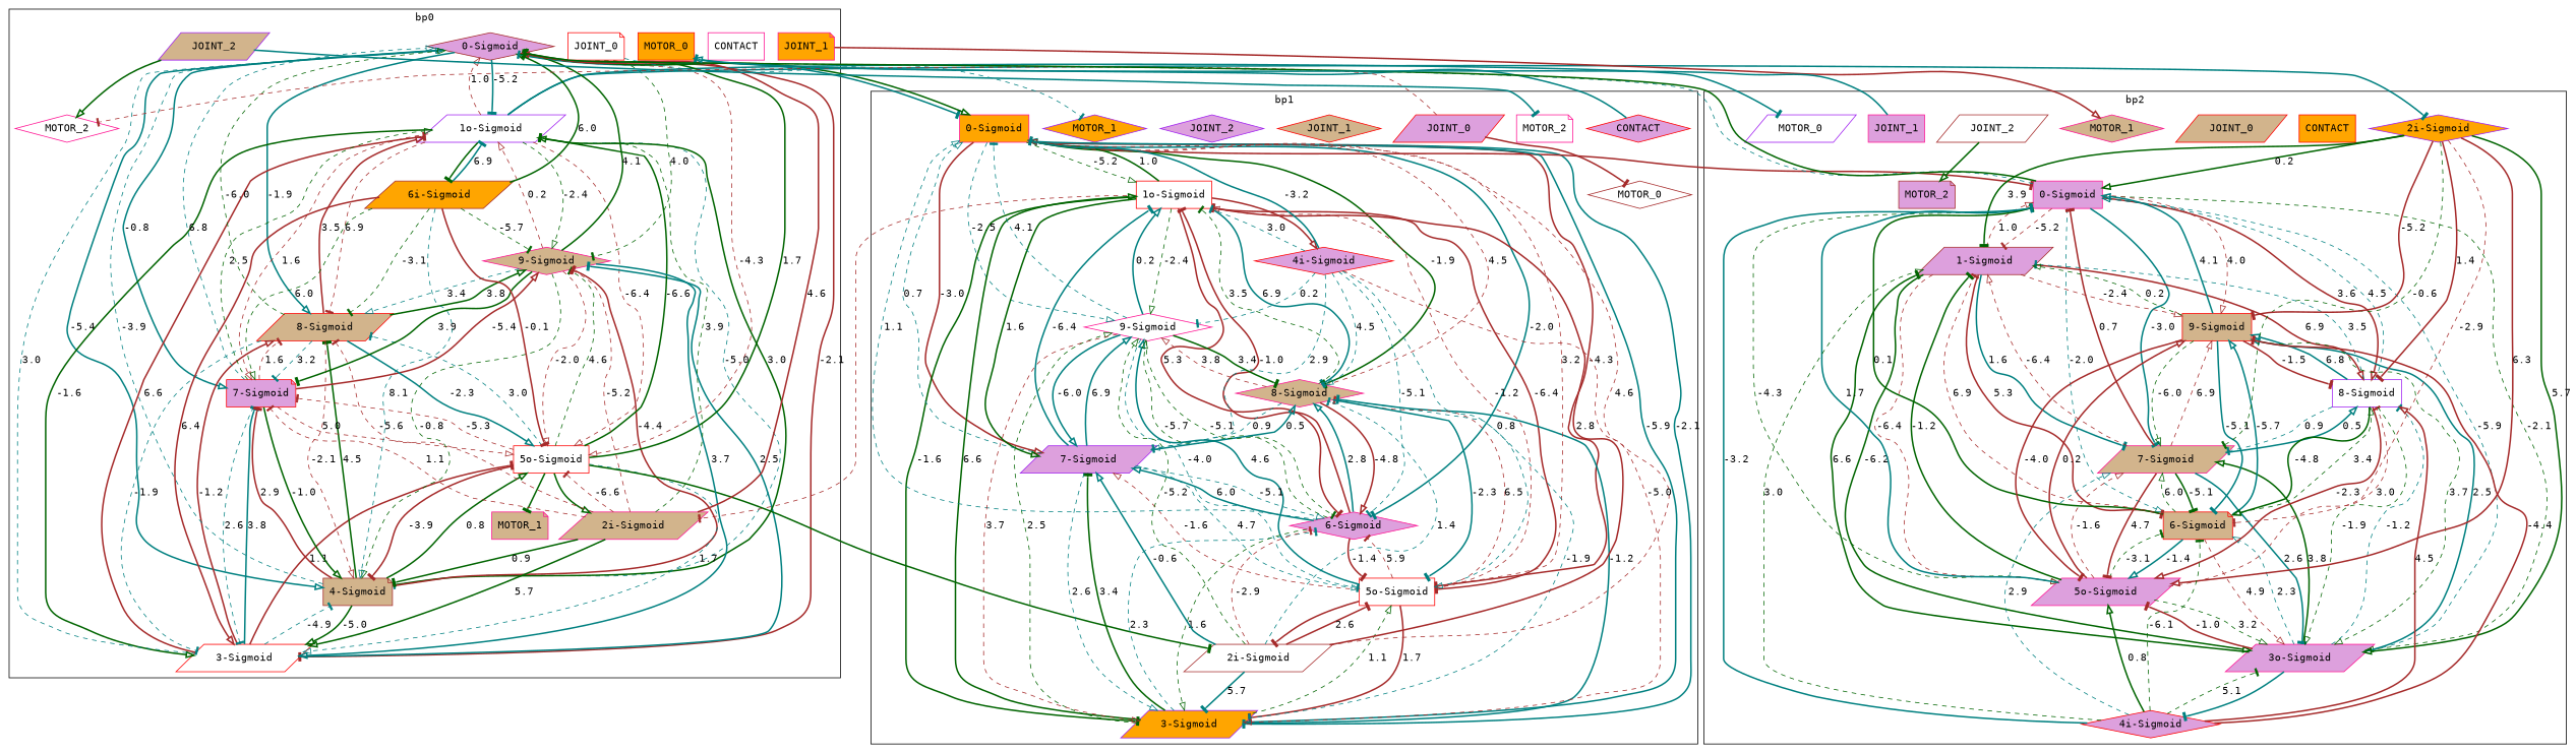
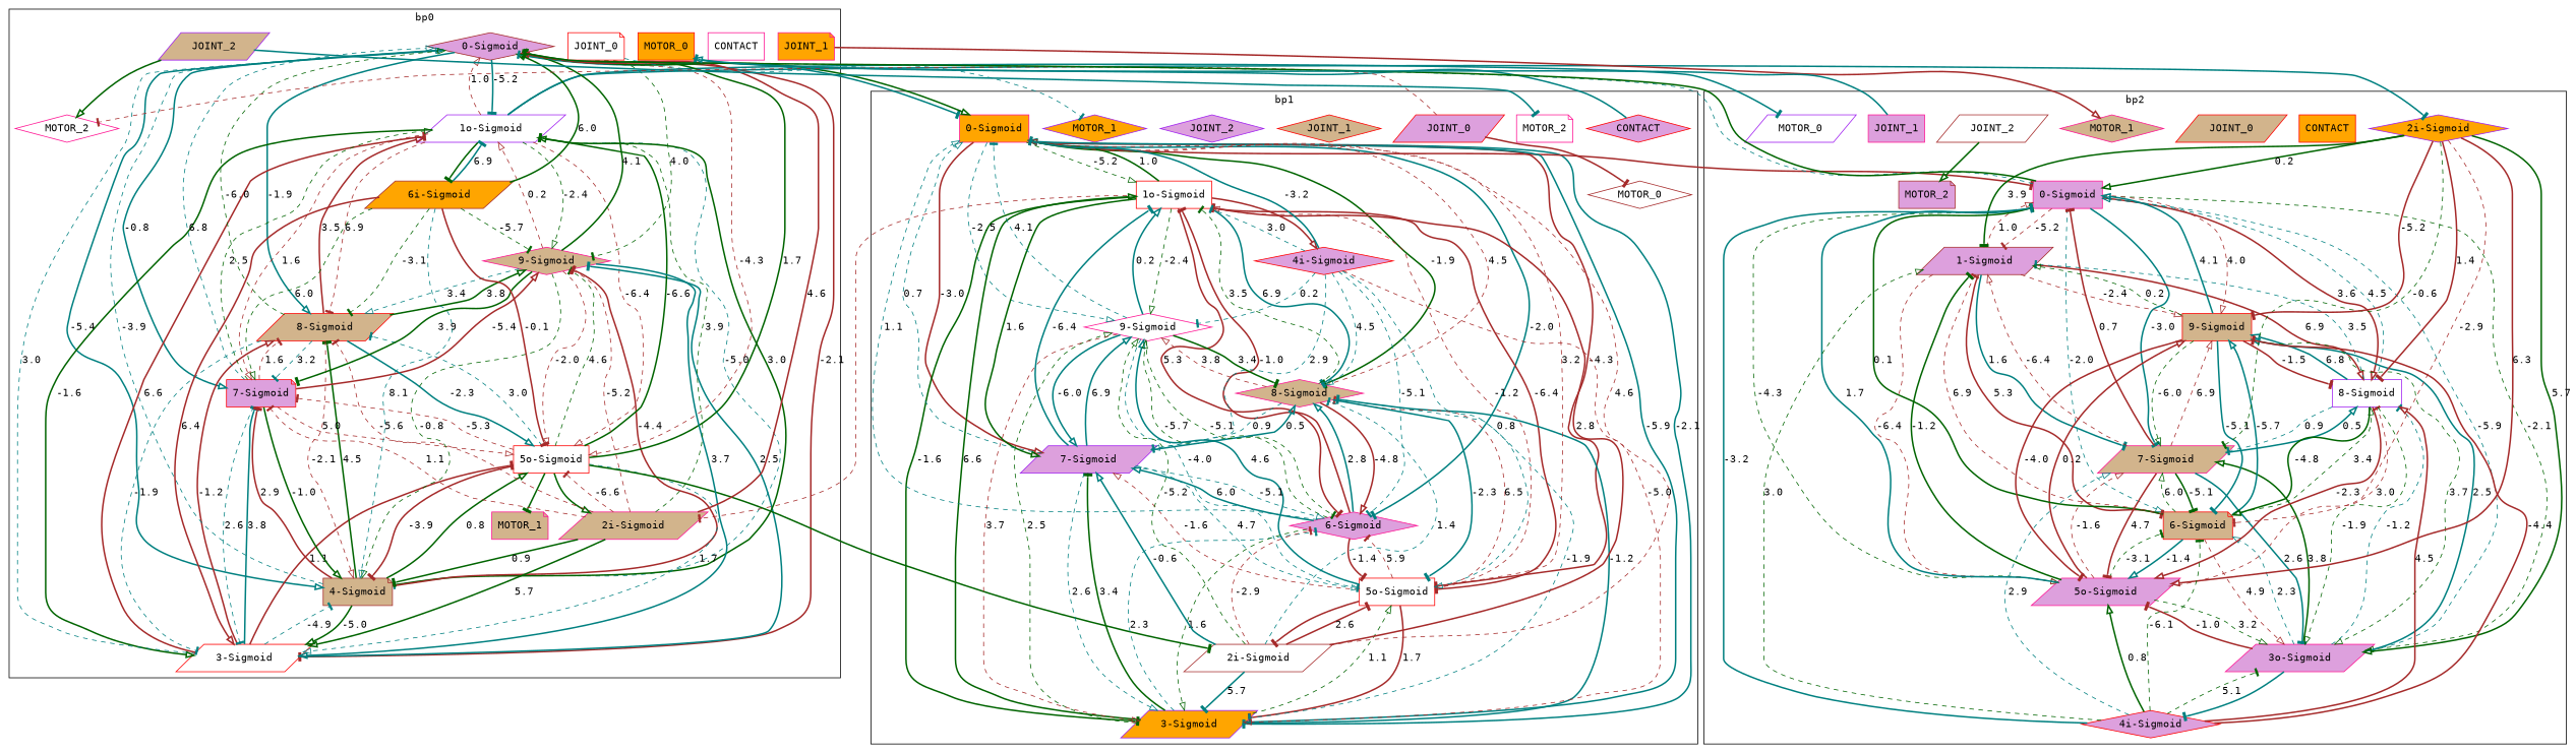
  digraph {
    compound=true
    fontname="DejaVu Sans Mono"
    node [color=red fillcolor=plum fontname="DejaVu Sans Mono" shape=parallelogram style=filled]
    edge [arrowhead=onormal color=teal fontname="DejaVu Sans Mono" style=bold]
    n1 [color=brown label="0-Sigmoid" shape=diamond]
    n2 [color=purple fillcolor=white label="1o-Sigmoid"]
    n3 [fillcolor=white label="3-Sigmoid"]
    n4 [color=brown fillcolor=tan label="4-Sigmoid" shape=note]
    n5 [fillcolor=white label="5o-Sigmoid" shape=box]
    n6 [label="7-Sigmoid" shape=note]
    n7 [fillcolor=tan label="8-Sigmoid"]
    n8 [color=deeppink fillcolor=tan label="9-Sigmoid" shape=diamond]
    n9 [color=deeppink fillcolor=tan label="2i-Sigmoid"]
    n10 [color=brown fillcolor=orange label="6i-Sigmoid"]
    n11 [color=deeppink fillcolor=white label=CONTACT shape=box]
    n12 [fillcolor=white label=JOINT_0 shape=note]
    n13 [color=deeppink fillcolor=orange label=JOINT_1 shape=note]
    n14 [color=purple fillcolor=tan label=JOINT_2]
    n15 [fillcolor=orange label=MOTOR_0 shape=box]
    n16 [color=deeppink fillcolor=tan label=MOTOR_1 shape=note]
    n17 [color=deeppink fillcolor=white label=MOTOR_2 shape=diamond]
    n18 [color=deeppink fillcolor=orange label="0-Sigmoid" shape=box]
    n19 [fillcolor=white label="1o-Sigmoid" shape=box]
    n20 [color=purple fillcolor=orange label="3-Sigmoid"]
    n21 [fillcolor=white label="5o-Sigmoid" shape=box]
    n22 [color=deeppink label="6-Sigmoid" shape=diamond]
    n23 [color=purple label="7-Sigmoid"]
    n24 [color=deeppink fillcolor=tan label="8-Sigmoid" shape=diamond]
    n25 [color=deeppink fillcolor=white label="9-Sigmoid" shape=diamond]
    n26 [color=brown fillcolor=white label="2i-Sigmoid"]
    n27 [label="4i-Sigmoid" shape=diamond]
    n28 [label=CONTACT shape=diamond]
    n29 [label=JOINT_0]
    n30 [fillcolor=tan label=JOINT_1 shape=diamond]
    n31 [color=purple label=JOINT_2 shape=diamond]
    n32 [color=brown fillcolor=white label=MOTOR_0 shape=diamond]
    n33 [color=purple fillcolor=orange label=MOTOR_1 shape=diamond]
    n34 [color=deeppink fillcolor=white label=MOTOR_2 shape=note]
    n35 [color=deeppink label="0-Sigmoid" shape=box]
    n36 [color=brown label="1-Sigmoid"]
    n37 [color=deeppink label="3o-Sigmoid"]
    n38 [color=deeppink label="5o-Sigmoid"]
    n39 [fillcolor=tan label="6-Sigmoid" shape=note]
    n40 [color=deeppink fillcolor=tan label="7-Sigmoid"]
    n41 [color=purple fillcolor=white label="8-Sigmoid" shape=box]
    n42 [fillcolor=tan label="9-Sigmoid" shape=box]
    n43 [color=purple fillcolor=orange label="2i-Sigmoid" shape=diamond]
    n44 [label="4i-Sigmoid" shape=diamond]
    n45 [fillcolor=orange label=CONTACT shape=box]
    n46 [fillcolor=tan label=JOINT_0]
    n47 [color=deeppink label=JOINT_1 shape=box]
    n48 [color=brown fillcolor=white label=JOINT_2]
    n49 [color=purple fillcolor=white label=MOTOR_0]
    n50 [color=deeppink fillcolor=tan label=MOTOR_1 shape=diamond]
    n51 [color=brown label=MOTOR_2 shape=note]
    subgraph cluster_1 {
      label=bp0
      n1
      n2
      n3
      n4
      n5
      n6
      n7
      n8
      n9
      n10
      n11
      n12
      n13
      n14
      n15
      n16
      n17
    }
    subgraph cluster_2 {
      label=bp1
      n18
      n19
      n20
      n21
      n22
      n23
      n24
      n25
      n26
      n27
      n28
      n29
      n30
      n31
      n32
      n33
      n34
    }
    subgraph cluster_3 {
      label=bp2
      n35
      n36
      n37
      n38
      n39
      n40
      n41
      n42
      n43
      n44
      n45
      n46
      n47
      n48
      n49
      n50
      n51
    }
    n1 -> n2 [arrowhead=tee label=-5.2]
    n1 -> n3 [arrowhead=tee color=brown label=-2.1]
    n1 -> n4 [label=-5.4]
    n1 -> n5 [color=brown label=-4.3 style=dashed]
    n1 -> n6 [label=-0.8]
    n1 -> n7 [label=-1.9]
    n1 -> n8 [arrowhead=tee color=darkgreen label=4.0 style=dashed]
    n1 -> n18 [arrowhead=tee]
    n1 -> n18 [color=darkgreen]
    n2 -> n1 [color=brown label=1.0 style=dashed]
    n2 -> n3 [color=darkgreen label=-1.6]
    n2 -> n4 [arrowhead=tee label=-5.0 style=dashed]
    n2 -> n5 [color=brown label=-6.4 style=dashed]
    n2 -> n6 [color=brown label=1.6 style=dashed]
    n2 -> n7 [arrowhead=tee color=brown label=6.9 style=dashed]
    n2 -> n8 [color=darkgreen label=-2.4 style=dashed]
    n2 -> n10 [arrowhead=tee color=darkgreen]
    n2 -> n43 [arrowhead=tee]
    n2 -> n49 [arrowhead=tee]
    n3 -> n1 [label=3.0 style=dashed]
    n3 -> n2 [arrowhead=tee color=brown label=6.6]
    n3 -> n4 [arrowhead=tee label=-4.9 style=dashed]
    n3 -> n5 [arrowhead=tee color=brown label=1.1]
    n3 -> n6 [arrowhead=tee label=3.8]
    n3 -> n7 [color=brown label=-1.2]
    n3 -> n8 [arrowhead=tee label=2.5]
    n4 -> n1 [label=-3.9 style=dashed]
    n4 -> n2 [color=darkgreen label=3.0]
    n4 -> n3 [color=darkgreen label=-5.0]
    n4 -> n5 [color=darkgreen label=0.8]
    n4 -> n6 [arrowhead=tee color=brown label=2.9]
    n4 -> n7 [arrowhead=tee color=darkgreen label=4.5]
    n4 -> n8 [arrowhead=tee color=brown label=-4.4]
    n5 -> n1 [arrowhead=tee color=darkgreen label=1.7]
    n5 -> n2 [arrowhead=tee color=darkgreen label=-6.6]
    n5 -> n3 [label=1.7 style=dashed]
    n5 -> n4 [arrowhead=tee color=brown label=-3.9]
    n5 -> n6 [arrowhead=tee color=brown label=-5.3 style=dashed]
    n5 -> n7 [arrowhead=tee label=3.0 style=dashed]
    n5 -> n8 [arrowhead=tee color=darkgreen label=4.6 style=dashed]
    n5 -> n9 [color=darkgreen]
    n5 -> n16 [arrowhead=tee color=darkgreen]
    n5 -> n26 [arrowhead=tee color=darkgreen]
    n6 -> n1 [label=6.8 style=dashed]
    n6 -> n2 [color=darkgreen label=2.5 style=dashed]
    n6 -> n3 [arrowhead=tee label=2.6 style=dashed]
    n6 -> n4 [color=darkgreen label=-1.0]
    n6 -> n5 [color=brown label=5.0 style=dashed]
    n6 -> n7 [arrowhead=tee color=brown label=1.6 style=dashed]
    n6 -> n8 [color=brown label=-5.4]
    n7 -> n1 [color=darkgreen label=-6.0 style=dashed]
    n7 -> n2 [color=brown label=3.5]
    n7 -> n3 [arrowhead=tee label=-1.9 style=dashed]
    n7 -> n4 [color=brown label=-2.1 style=dashed]
    n7 -> n5 [label=-2.3]
    n7 -> n6 [arrowhead=tee label=3.2 style=dashed]
    n7 -> n8 [color=darkgreen label=3.8]
    n8 -> n1 [arrowhead=tee color=darkgreen label=4.1]
    n8 -> n2 [color=brown label=0.2 style=dashed]
    n8 -> n3 [label=3.7]
    n8 -> n4 [color=darkgreen label=-0.8 style=dashed]
    n8 -> n5 [color=brown label=-2.0 style=dashed]
    n8 -> n6 [arrowhead=tee color=darkgreen label=3.9]
    n8 -> n7 [label=3.4 style=dashed]
    n9 -> n1 [color=brown label=4.6]
    n9 -> n2 [arrowhead=tee color=darkgreen label=3.9 style=dashed]
    n9 -> n3 [color=darkgreen label=5.7]
    n9 -> n4 [arrowhead=tee color=darkgreen label=0.9]
    n9 -> n5 [arrowhead=tee color=brown label=-6.6 style=dashed]
    n9 -> n6 [arrowhead=tee color=brown label=1.1 style=dashed]
    n9 -> n7 [arrowhead=tee color=brown label=-5.6 style=dashed]
    n9 -> n8 [arrowhead=tee color=brown label=-5.2 style=dashed]
    n10 -> n1 [color=darkgreen label=6.0]
    n10 -> n2 [arrowhead=tee label=6.9]
    n10 -> n3 [color=brown label=6.4]
    n10 -> n4 [label=8.1 style=dashed]
    n10 -> n5 [arrowhead=tee color=brown label=-0.1]
    n10 -> n6 [color=darkgreen label=6.0 style=dashed]
    n10 -> n7 [arrowhead=tee color=darkgreen label=-3.1 style=dashed]
    n10 -> n8 [arrowhead=tee color=darkgreen label=-5.7 style=dashed]
    n12 -> n33 [arrowhead=tee style=dashed]
    n13 -> n50 [color=brown]
    n14 -> n17 [color=darkgreen]
    n14 -> n34 [arrowhead=tee]
    n18 -> n19 [color=darkgreen label=-5.2 style=dashed]
    n18 -> n20 [arrowhead=tee label=-2.1]
    n18 -> n21 [arrowhead=tee color=brown label=-4.3]
    n18 -> n22 [arrowhead=tee label=-2.0]
    n18 -> n23 [color=brown label=-3.0]
    n18 -> n24 [arrowhead=tee color=darkgreen label=-1.9]
    n18 -> n25 [label=-2.5 style=dashed]
    n18 -> n35 [arrowhead=tee color=brown]
    n19 -> n9 [arrowhead=tee color=brown style=dashed]
    n19 -> n18 [color=darkgreen label=1.0]
    n19 -> n20 [arrowhead=tee color=darkgreen label=-1.6]
    n19 -> n21 [arrowhead=tee color=brown label=-6.4]
    n19 -> n22 [arrowhead=tee color=brown label=5.3]
    n19 -> n23 [color=darkgreen label=1.6]
    n19 -> n24 [arrowhead=tee label=6.9]
    n19 -> n25 [color=darkgreen label=-2.4 style=dashed]
    n19 -> n27 [color=brown]
    n20 -> n18 [label=-5.9]
    n20 -> n19 [color=darkgreen label=6.6]
    n20 -> n21 [color=darkgreen label=1.1 style=dashed]
    n20 -> n22 [arrowhead=tee label=2.3 style=dashed]
    n20 -> n23 [arrowhead=tee color=darkgreen label=3.4]
    n20 -> n24 [arrowhead=tee label=-1.2]
    n20 -> n25 [color=darkgreen label=2.5 style=dashed]
    n21 -> n18 [arrowhead=tee color=brown label=3.2 style=dashed]
    n21 -> n19 [color=brown label=-1.2 style=dashed]
    n21 -> n20 [arrowhead=tee color=brown label=1.7]
    n21 -> n22 [arrowhead=tee color=brown label=5.9 style=dashed]
    n21 -> n23 [color=brown label=-1.6 style=dashed]
    n21 -> n24 [arrowhead=tee color=brown label=6.5 style=dashed]
    n21 -> n25 [label=4.6]
    n21 -> n26 [arrowhead=tee color=brown]
    n22 -> n18 [label=1.1 style=dashed]
    n22 -> n19 [arrowhead=tee color=brown label=-1.0]
    n22 -> n20 [color=darkgreen label=1.6 style=dashed]
    n22 -> n21 [arrowhead=tee color=brown label=-1.4]
    n22 -> n23 [label=6.0]
    n22 -> n24 [label=2.8]
    n22 -> n25 [color=darkgreen label=-5.7 style=dashed]
    n23 -> n18 [label=0.7 style=dashed]
    n23 -> n19 [arrowhead=tee label=-6.4]
    n23 -> n20 [label=2.6 style=dashed]
    n23 -> n21 [label=4.7 style=dashed]
    n23 -> n22 [label=-5.1 style=dashed]
    n23 -> n24 [label=0.5]
    n23 -> n25 [label=6.9]
    n24 -> n18 [color=brown label=4.5 style=dashed]
    n24 -> n19 [arrowhead=tee color=darkgreen label=3.5 style=dashed]
    n24 -> n20 [arrowhead=tee label=-1.9 style=dashed]
    n24 -> n21 [arrowhead=tee label=-2.3]
    n24 -> n22 [color=brown label=-4.8]
    n24 -> n23 [label=0.9 style=dashed]
    n24 -> n25 [color=brown label=3.8 style=dashed]
    n25 -> n18 [arrowhead=tee label=4.1 style=dashed]
    n25 -> n19 [label=0.2]
    n25 -> n20 [color=brown label=3.7 style=dashed]
    n25 -> n21 [arrowhead=tee label=-4.0 style=dashed]
    n25 -> n22 [arrowhead=tee color=darkgreen label=-5.1 style=dashed]
    n25 -> n23 [label=-6.0]
    n25 -> n24 [arrowhead=tee color=darkgreen label=3.4]
    n26 -> n18 [arrowhead=tee color=brown label=4.6 style=dashed]
    n26 -> n19 [arrowhead=tee color=brown label=2.8]
    n26 -> n20 [arrowhead=tee label=5.7]
    n26 -> n21 [arrowhead=tee color=brown label=2.6]
    n26 -> n22 [arrowhead=tee color=brown label=-2.9 style=dashed]
    n26 -> n23 [label=-0.6]
    n26 -> n24 [arrowhead=tee label=1.4 style=dashed]
    n26 -> n25 [color=darkgreen label=-5.2 style=dashed]
    n27 -> n18 [arrowhead=tee label=-3.2]
    n27 -> n19 [arrowhead=tee label=3.0 style=dashed]
    n27 -> n20 [color=brown label=-5.0 style=dashed]
    n27 -> n21 [label=0.8 style=dashed]
    n27 -> n22 [arrowhead=tee label=-5.1 style=dashed]
    n27 -> n23 [arrowhead=tee label=2.9 style=dashed]
    n27 -> n24 [label=4.5 style=dashed]
    n27 -> n25 [arrowhead=tee label=0.2 style=dashed]
    n28 -> n15 [arrowhead=tee]
    n29 -> n17 [arrowhead=tee color=brown style=dashed]
    n29 -> n32 [arrowhead=tee color=brown]
    n35 -> n1 [arrowhead=tee style=dashed]
    n35 -> n1 [arrowhead=tee color=darkgreen]
    n35 -> n36 [arrowhead=tee color=brown label=-5.2 style=dashed]
    n35 -> n37 [color=darkgreen label=-2.1 style=dashed]
    n35 -> n38 [color=darkgreen label=-4.3 style=dashed]
    n35 -> n39 [label=-2.0 style=dashed]
    n35 -> n40 [arrowhead=tee label=-3.0]
    n35 -> n41 [color=brown label=3.6]
    n35 -> n42 [color=brown label=4.0 style=dashed]
    n36 -> n35 [color=brown label=1.0 style=dashed]
-   n36 -> n37 [color=darkgreen label=-6.2]
    n36 -> n38 [color=brown label=-6.4 style=dashed]
    n36 -> n39 [arrowhead=tee color=brown label=5.3]
    n36 -> n40 [arrowhead=tee label=1.6]
    n36 -> n41 [color=brown label=6.9]
    n36 -> n42 [color=brown label=-2.4 style=dashed]
    n37 -> n35 [label=-5.9 style=dashed]
-   n37 -> n36 [arrowhead=tee color=darkgreen label=6.6]
    n37 -> n38 [arrowhead=tee color=brown label=-1.0]
    n37 -> n39 [label=2.3 style=dashed]
    n37 -> n40 [color=darkgreen label=3.8]
    n37 -> n41 [arrowhead=tee label=-1.2 style=dashed]
    n37 -> n42 [label=2.5]
    n37 -> n44 [arrowhead=tee]
    n38 -> n35 [arrowhead=tee label=1.7]
    n38 -> n36 [arrowhead=tee color=darkgreen label=-1.2]
    n38 -> n37 [color=darkgreen label=3.2 style=dashed]
    n38 -> n39 [arrowhead=tee color=darkgreen label=-3.1 style=dashed]
    n38 -> n40 [color=brown label=-1.6 style=dashed]
    n38 -> n41 [arrowhead=tee color=brown label=3.0 style=dashed]
    n38 -> n42 [color=brown label=0.2]
    n39 -> n35 [arrowhead=tee color=darkgreen label=0.1]
    n39 -> n36 [arrowhead=tee color=brown label=6.9 style=dashed]
    n39 -> n37 [color=brown label=4.9 style=dashed]
    n39 -> n38 [label=-1.4]
    n39 -> n40 [color=darkgreen label=6.0 style=dashed]
    n39 -> n41 [color=darkgreen label=3.4 style=dashed]
    n39 -> n42 [label=-5.7]
    n40 -> n35 [arrowhead=tee color=brown label=0.7]
    n40 -> n36 [color=brown label=-6.4 style=dashed]
    n40 -> n37 [arrowhead=tee label=2.6]
    n40 -> n38 [arrowhead=tee color=brown label=4.7]
    n40 -> n39 [arrowhead=tee color=darkgreen label=-5.1]
    n40 -> n41 [label=0.5]
    n40 -> n42 [color=brown label=6.9 style=dashed]
    n41 -> n35 [label=4.5 style=dashed]
    n41 -> n36 [arrowhead=tee label=3.5 style=dashed]
    n41 -> n37 [color=darkgreen label=-1.9 style=dashed]
    n41 -> n38 [color=brown label=-2.3]
    n41 -> n39 [color=darkgreen label=-4.8]
    n41 -> n40 [arrowhead=tee label=0.9 style=dashed]
    n41 -> n42 [label=6.8]
    n42 -> n35 [label=4.1]
    n42 -> n36 [color=darkgreen label=0.2 style=dashed]
    n42 -> n37 [color=darkgreen label=3.7 style=dashed]
    n42 -> n38 [arrowhead=tee color=brown label=-4.0]
    n42 -> n39 [arrowhead=tee label=-5.1]
    n42 -> n40 [color=darkgreen label=-6.0 style=dashed]
    n42 -> n41 [arrowhead=tee color=brown label=-1.5]
    n43 -> n35 [color=darkgreen label=0.2]
    n43 -> n36 [arrowhead=tee color=darkgreen label=3.9]
    n43 -> n37 [color=darkgreen label=5.7]
    n43 -> n38 [color=brown label=6.3]
    n43 -> n39 [arrowhead=tee color=brown label=-2.9 style=dashed]
    n43 -> n40 [arrowhead=tee color=darkgreen label=-0.6 style=dashed]
    n43 -> n41 [arrowhead=tee color=brown label=1.4]
    n43 -> n42 [arrowhead=tee color=brown label=-5.2]
    n44 -> n35 [arrowhead=tee label=-3.2]
    n44 -> n36 [color=darkgreen label=3.0 style=dashed]
    n44 -> n37 [arrowhead=tee color=darkgreen label=5.1 style=dashed]
    n44 -> n38 [color=darkgreen label=0.8]
    n44 -> n39 [arrowhead=tee color=darkgreen label=-6.1 style=dashed]
    n44 -> n40 [label=2.9 style=dashed]
    n44 -> n41 [color=brown label=4.5]
    n44 -> n42 [arrowhead=tee color=brown label=-4.4]
    n47 -> n15
    n48 -> n51 [color=darkgreen]
  }
